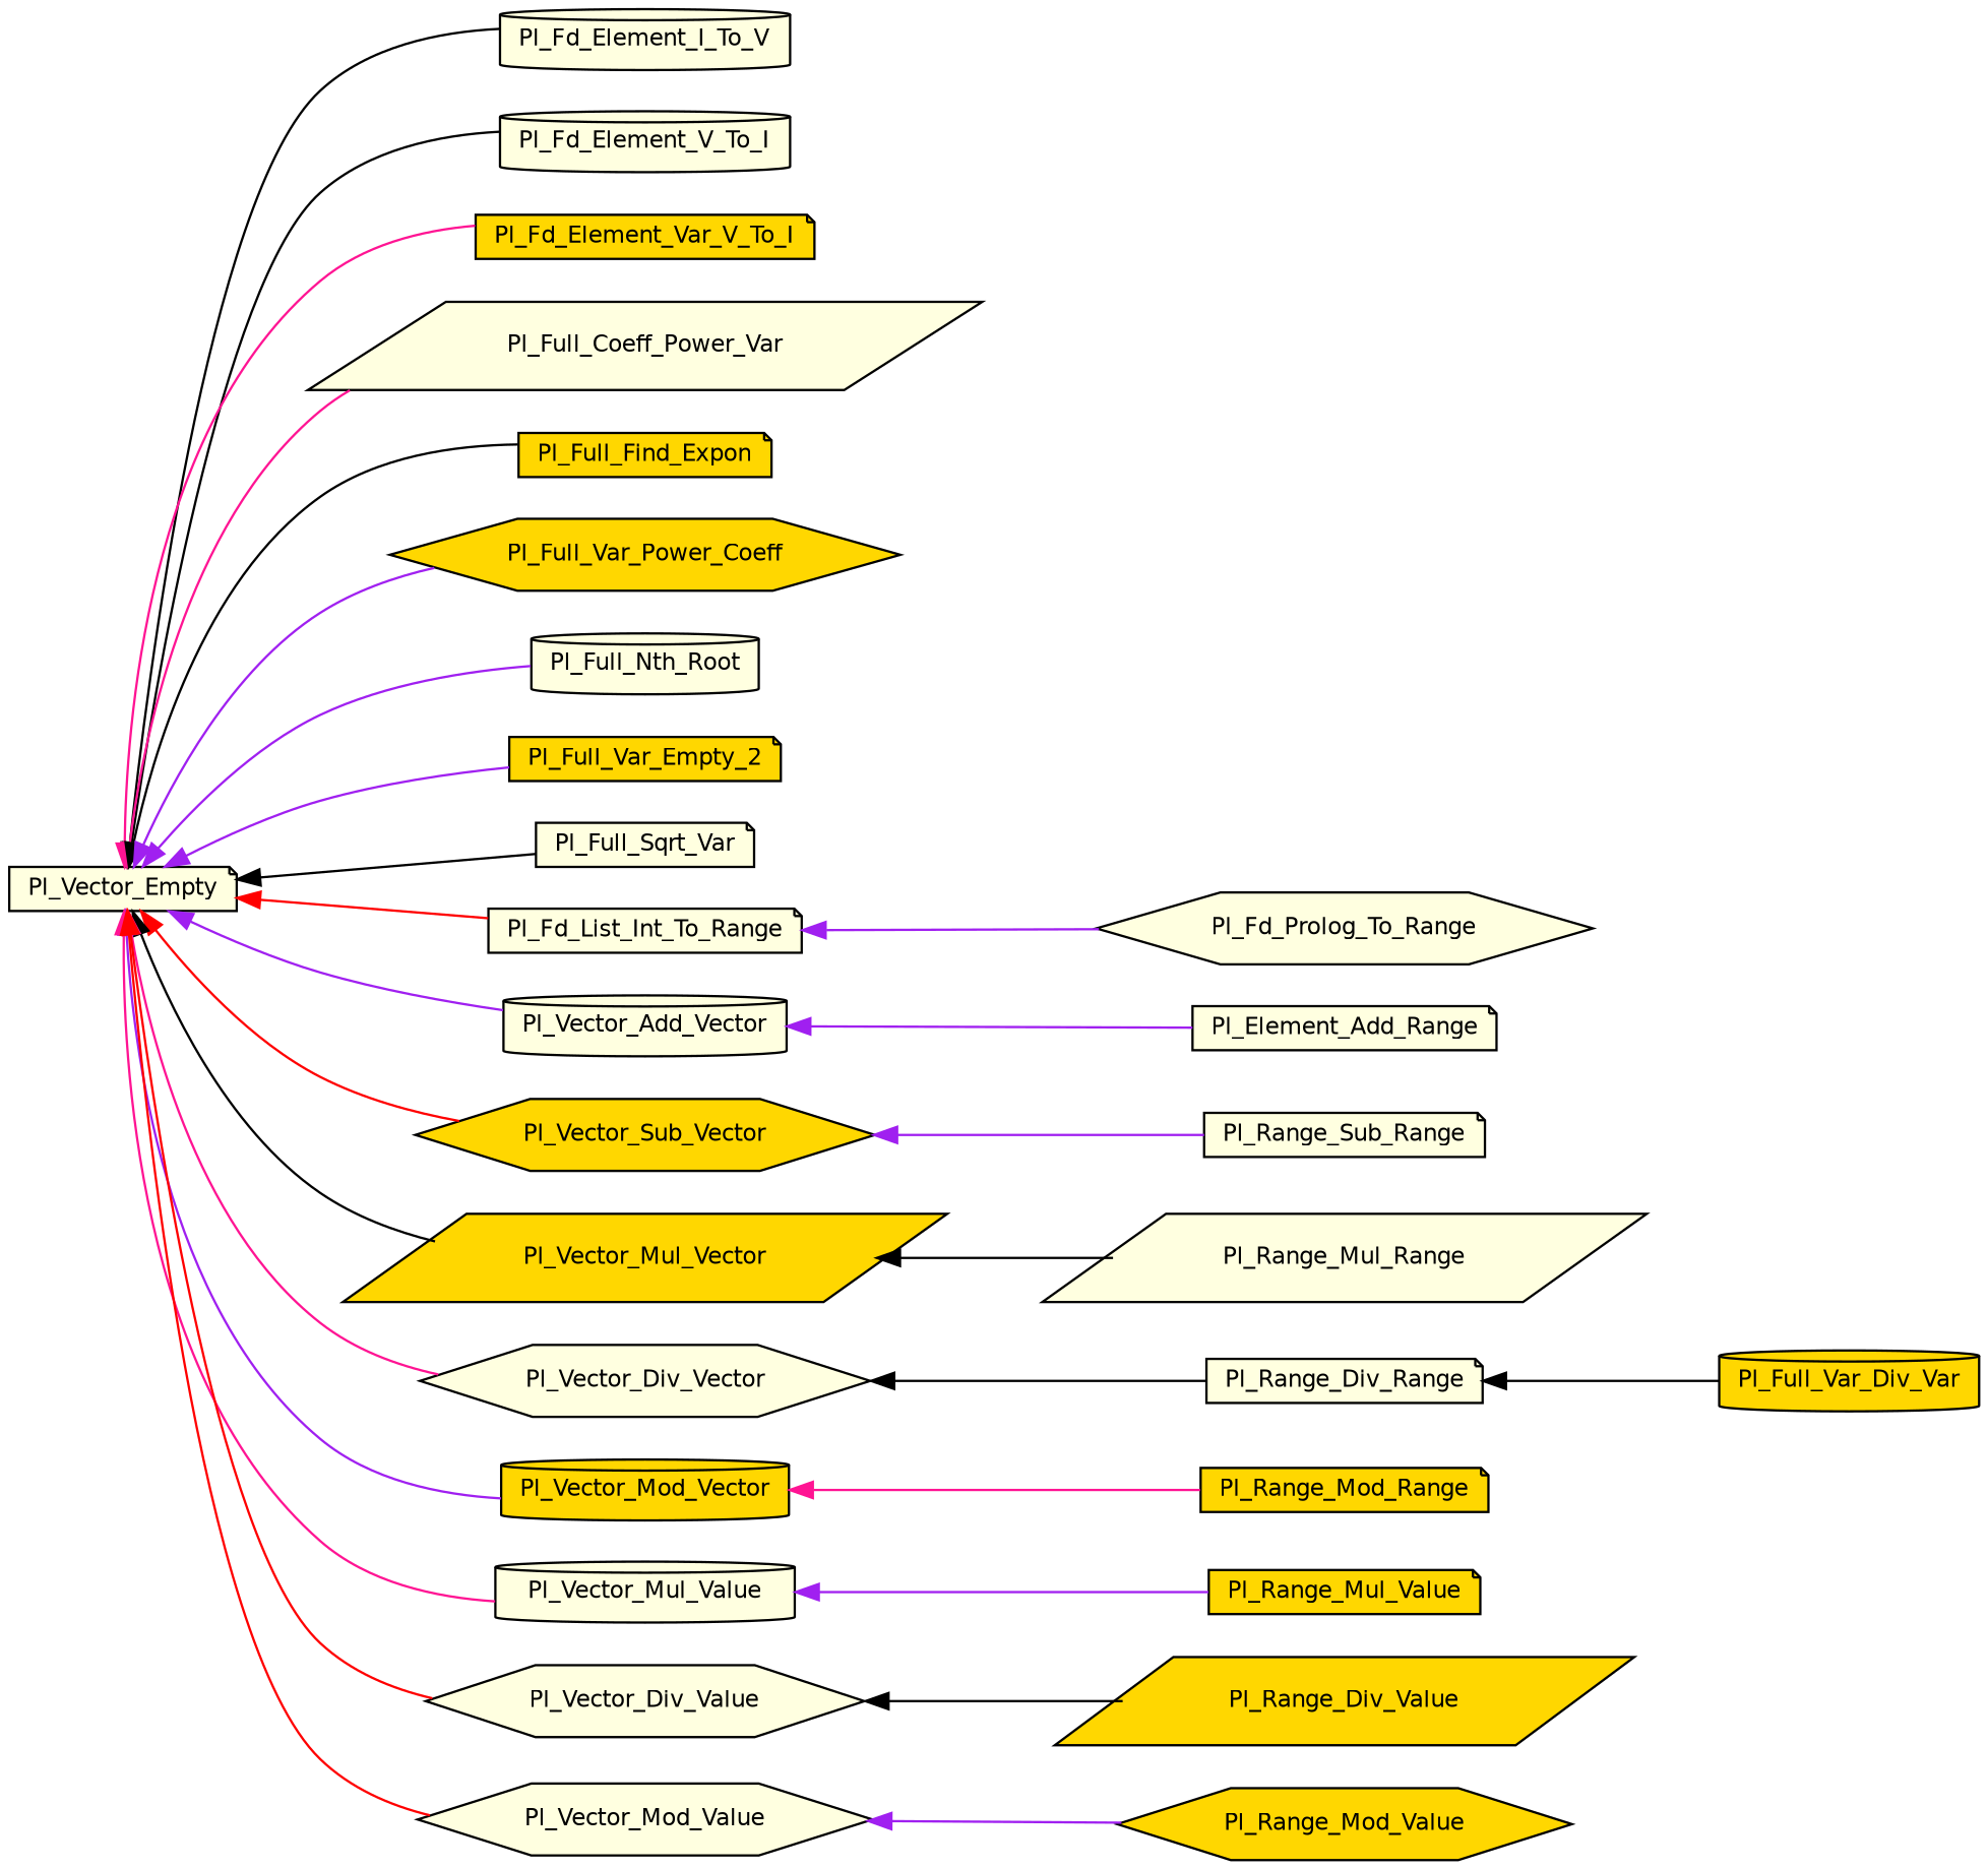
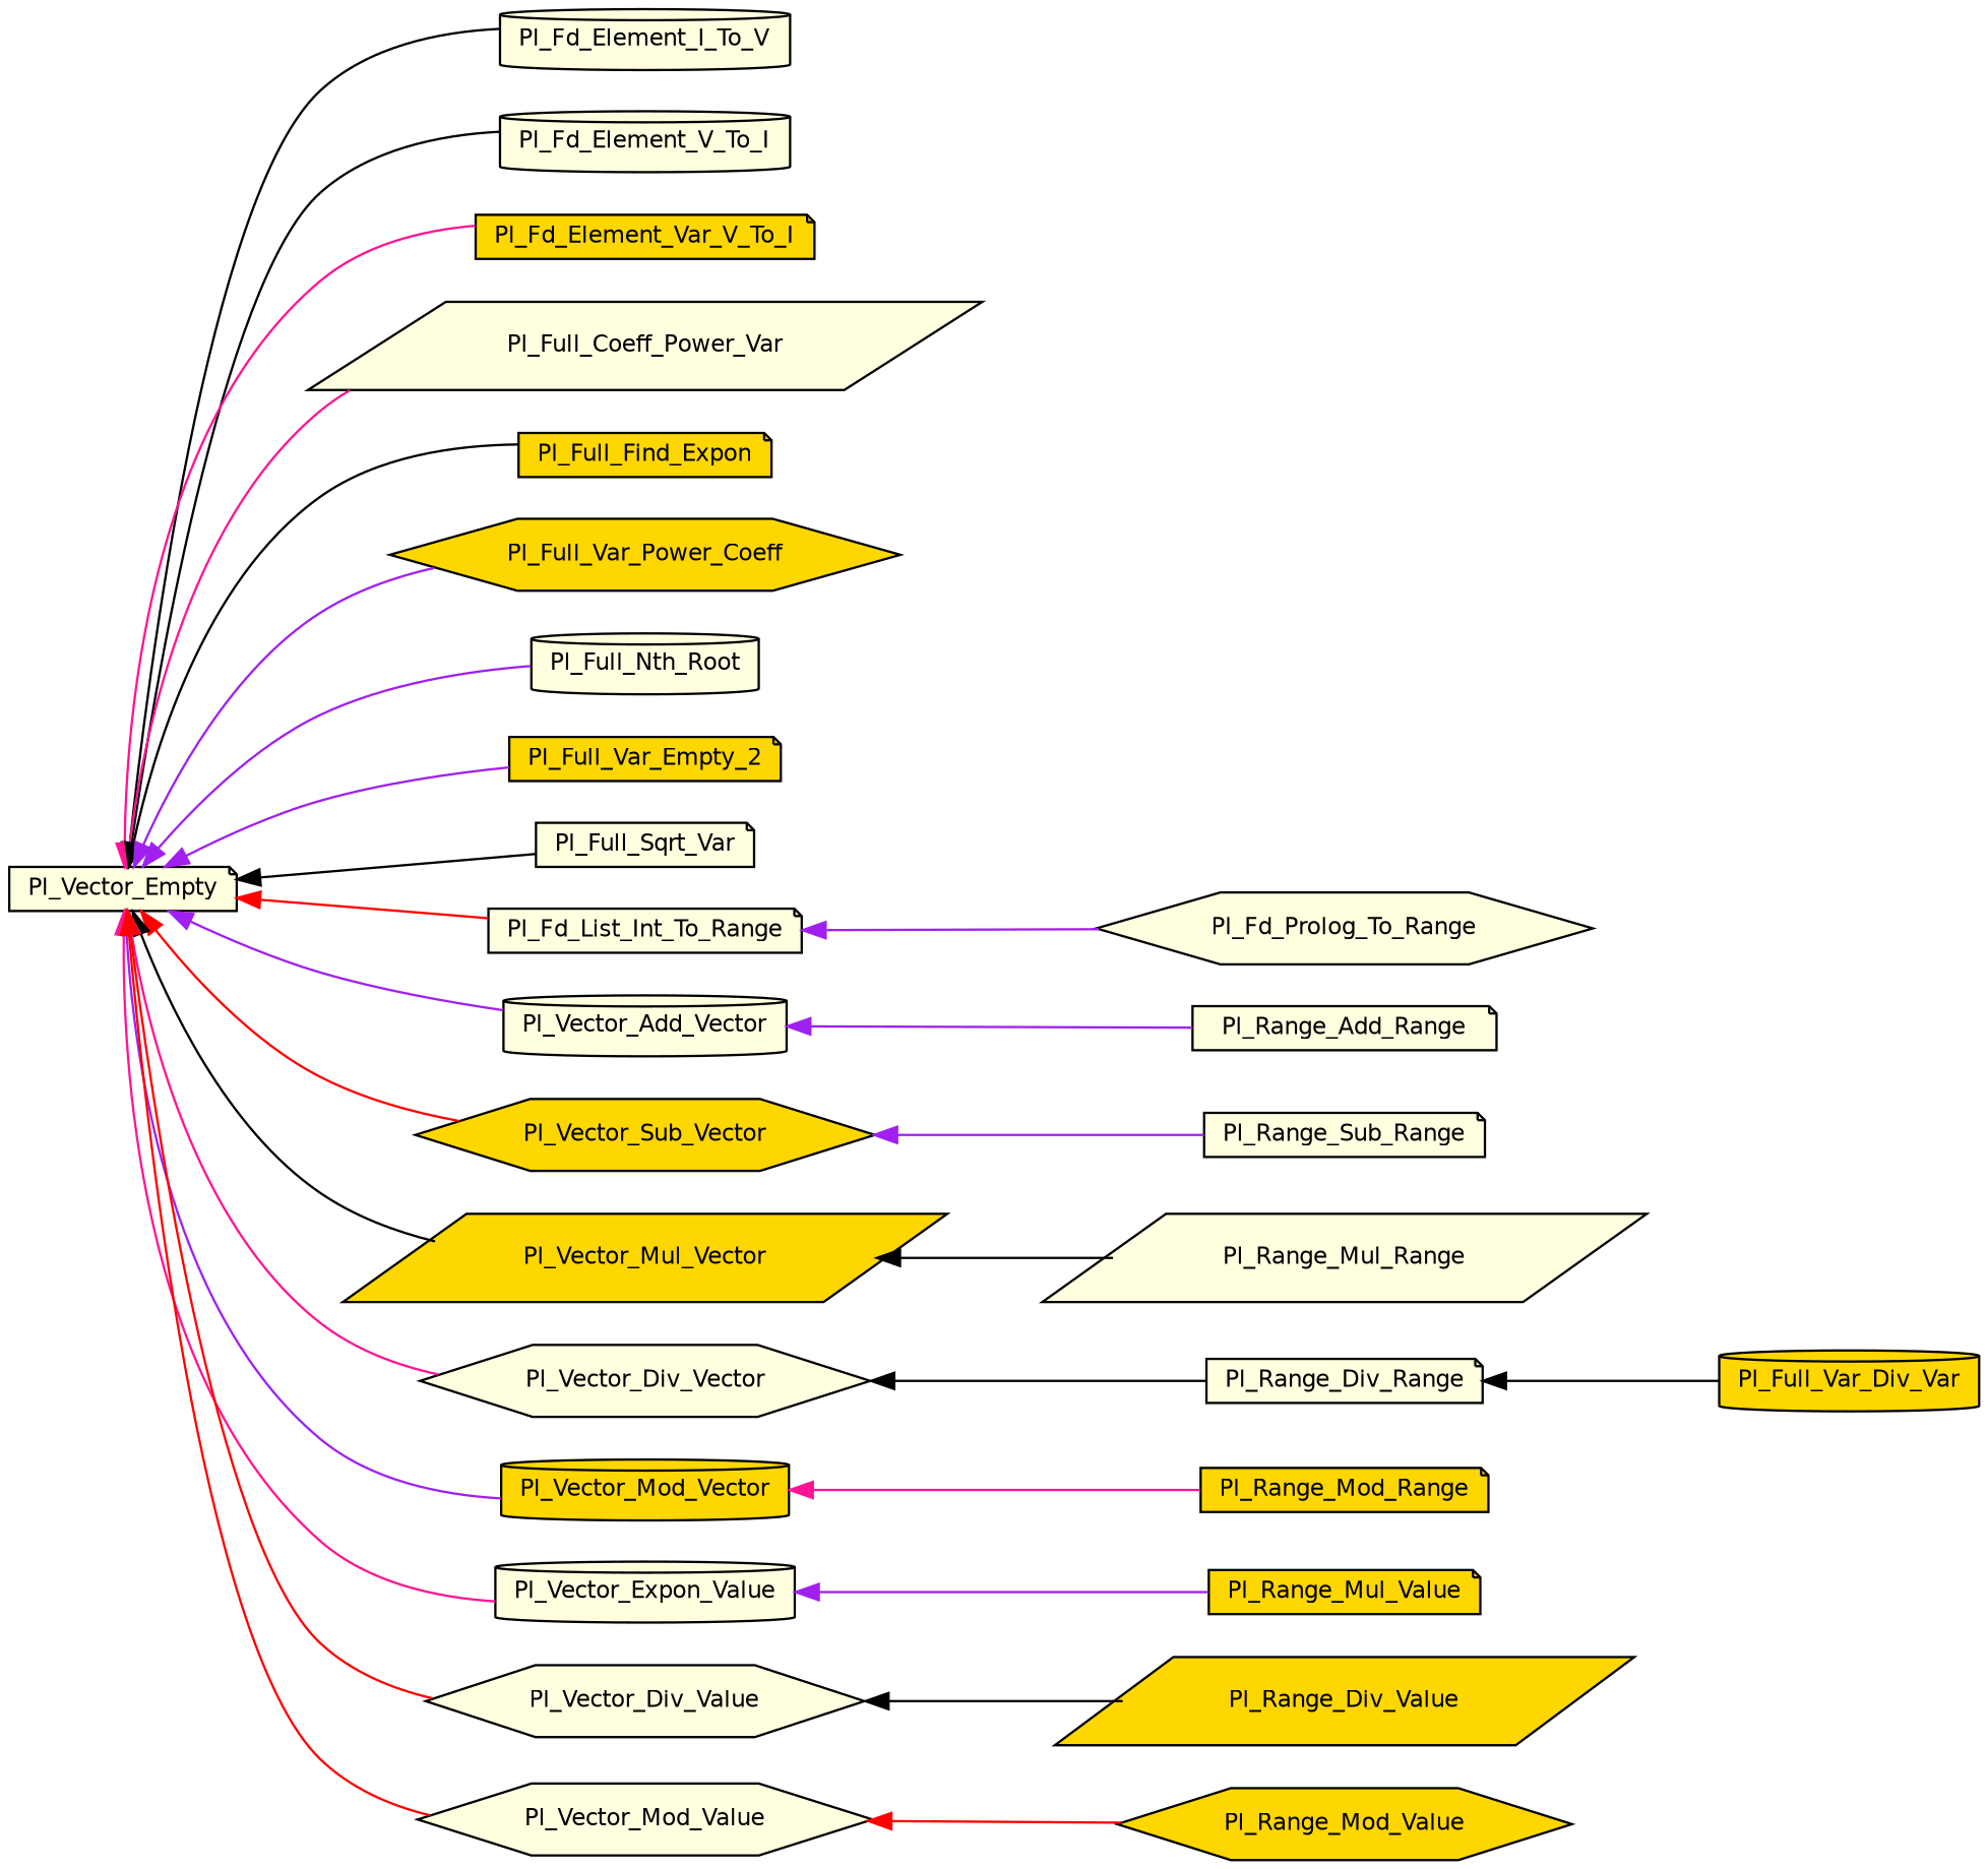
  digraph {
    rankdir=LR
    node [color=black fillcolor=lightyellow fontname=Helvetica fontsize=10 shape=note style=filled]
    edge [color=purple dir=back fontname=Helvetica fontsize=10 labelfontname=Helvetica labelfontsize=10 style=solid]
    n1 [fontcolor=black height=0.2 label=Pl_Vector_Empty width=0.4]
    n2 [height=0.2 label=Pl_Fd_Element_I_To_V shape=cylinder width=0.4]
    n3 [height=0.2 label=Pl_Fd_Element_V_To_I shape=cylinder width=0.4]
    n4 [fillcolor=gold height=0.2 label=Pl_Fd_Element_Var_V_To_I width=0.4]
    n5 [height=0.2 label=Pl_Full_Coeff_Power_Var shape=parallelogram width=0.4]
    n6 [fillcolor=gold height=0.2 label=Pl_Full_Find_Expon width=0.4]
    n7 [fillcolor=gold height=0.2 label=Pl_Full_Var_Power_Coeff shape=hexagon width=0.4]
    n8 [height=0.2 label=Pl_Full_Nth_Root shape=cylinder width=0.4]
    n9 [fillcolor=gold height=0.2 label=Pl_Full_Var_Empty_2 width=0.4]
    n10 [height=0.2 label=Pl_Full_Sqrt_Var width=0.4]
    n11 [height=0.2 label=Pl_Fd_List_Int_To_Range width=0.4]
    n12 [height=0.2 label=Pl_Vector_Add_Vector shape=cylinder width=0.4]
    n13 [fillcolor=gold height=0.2 label=Pl_Vector_Sub_Vector shape=hexagon width=0.4]
    n14 [fillcolor=gold height=0.2 label=Pl_Vector_Mul_Vector shape=parallelogram width=0.4]
    n15 [height=0.2 label=Pl_Vector_Div_Vector shape=hexagon width=0.4]
    n16 [fillcolor=gold height=0.2 label=Pl_Vector_Mod_Vector shape=cylinder width=0.4]
-   n17 [height=0.2 label=Pl_Vector_Mul_Value shape=cylinder width=0.4]
+   n17 [height=0.2 label=Pl_Vector_Expon_Value shape=cylinder width=0.4]
    n18 [height=0.2 label=Pl_Vector_Div_Value shape=hexagon width=0.4]
    n19 [height=0.2 label=Pl_Vector_Mod_Value shape=hexagon width=0.4]
    n20 [height=0.2 label=Pl_Fd_Prolog_To_Range shape=hexagon width=0.4]
-   n21 [height=0.2 label=Pl_Element_Add_Range width=0.4]
+   n21 [height=0.2 label=Pl_Range_Add_Range width=0.4]
    n22 [height=0.2 label=Pl_Range_Sub_Range width=0.4]
    n23 [height=0.2 label=Pl_Range_Mul_Range shape=parallelogram width=0.4]
    n24 [height=0.2 label=Pl_Range_Div_Range width=0.4]
    n25 [fillcolor=gold height=0.2 label=Pl_Range_Mod_Range width=0.4]
    n26 [fillcolor=gold height=0.2 label=Pl_Range_Mul_Value width=0.4]
    n27 [fillcolor=gold height=0.2 label=Pl_Range_Div_Value shape=parallelogram width=0.4]
    n28 [fillcolor=gold height=0.2 label=Pl_Range_Mod_Value shape=hexagon width=0.4]
    n29 [fillcolor=gold height=0.2 label=Pl_Full_Var_Div_Var shape=cylinder width=0.4]
    n1 -> n2 [color=black]
    n1 -> n3 [color=black]
    n1 -> n4 [color=deeppink]
    n1 -> n5 [color=deeppink]
    n1 -> n6 [color=black]
    n1 -> n7
    n1 -> n8
    n1 -> n9
    n1 -> n10 [color=black]
    n1 -> n11 [color=red]
    n1 -> n12
    n1 -> n13 [color=red]
    n1 -> n14 [color=black]
    n1 -> n15 [color=deeppink]
    n1 -> n16
    n1 -> n17 [color=deeppink]
    n1 -> n18 [color=red]
    n1 -> n19 [color=red]
    n11 -> n20
    n12 -> n21
    n13 -> n22
    n14 -> n23 [color=black]
    n15 -> n24 [color=black]
    n16 -> n25 [color=deeppink]
    n17 -> n26
    n18 -> n27 [color=black]
-   n19 -> n28
+   n19 -> n28 [color=red]
    n24 -> n29 [color=black]
  }
